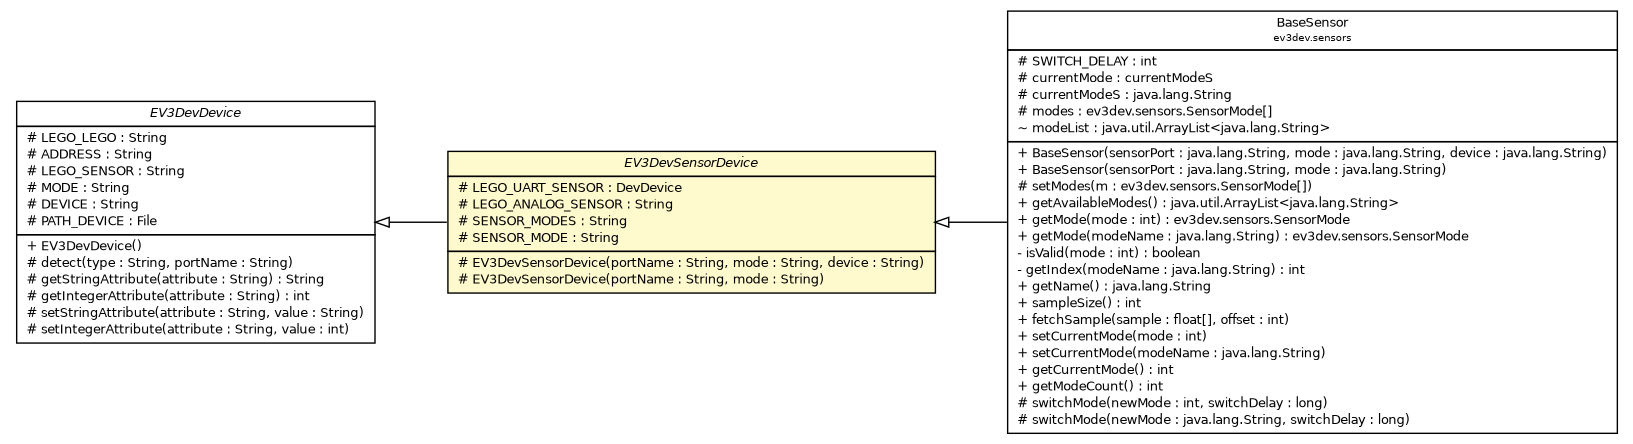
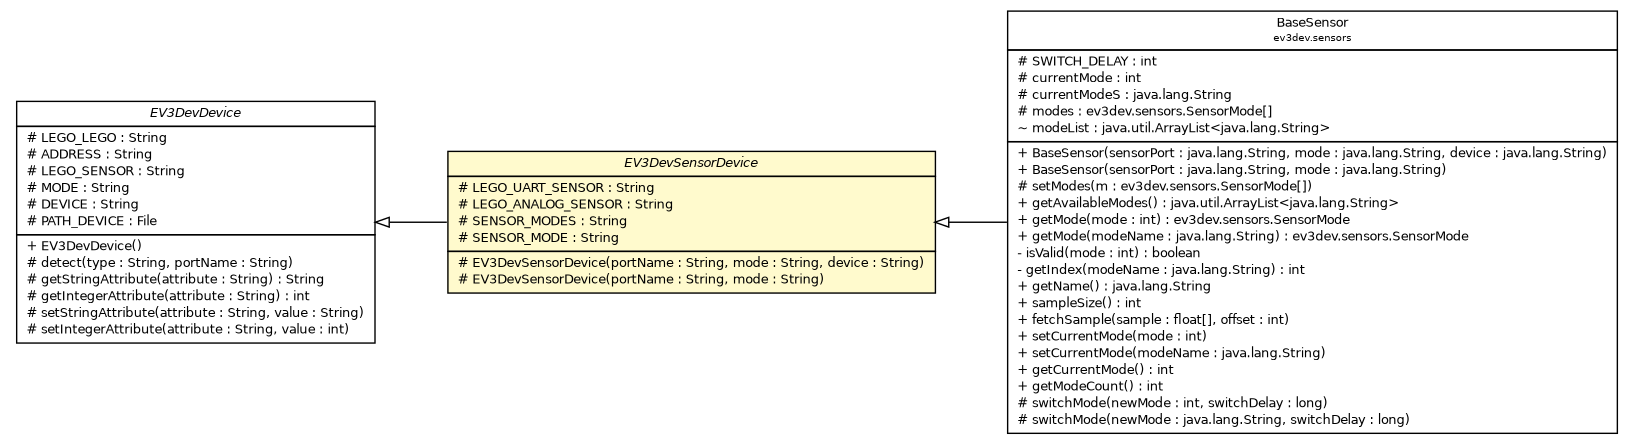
  digraph {
    fontname="DejaVu Sans"
    nodesep=0.25
    rankdir=LR
    ranksep=0.5
    node [fontcolor=black fontname="DejaVu Sans" fontsize=9.0 shape=plaintext]
    edge [arrowtail=empty dir=back fontname="DejaVu Sans" fontsize=10 headport=p labelfontname=Helvetica labelfontsize=10 tailport=p]
    n1 [label=<<table title="ev3dev.hardware.EV3DevDevice" border="0" cellborder="1" cellspacing="0" cellpadding="2" port="p" href="./EV3DevDevice.html"> 		<tr><td><table border="0" cellspacing="0" cellpadding="1"> <tr><td align="center" balign="center"><font face="Helvetica-Oblique"> EV3DevDevice </font></td></tr> 		</table></td></tr> 		<tr><td><table border="0" cellspacing="0" cellpadding="1"> <tr><td align="left" balign="left"> # LEGO_LEGO : String </td></tr> <tr><td align="left" balign="left"> # ADDRESS : String </td></tr> <tr><td align="left" balign="left"> # LEGO_SENSOR : String </td></tr> <tr><td align="left" balign="left"> # MODE : String </td></tr> <tr><td align="left" balign="left"> # DEVICE : String </td></tr> <tr><td align="left" balign="left"> # PATH_DEVICE : File </td></tr> 		</table></td></tr> 		<tr><td><table border="0" cellspacing="0" cellpadding="1"> <tr><td align="left" balign="left"> + EV3DevDevice() </td></tr> <tr><td align="left" balign="left"> # detect(type : String, portName : String) </td></tr> <tr><td align="left" balign="left"> # getStringAttribute(attribute : String) : String </td></tr> <tr><td align="left" balign="left"> # getIntegerAttribute(attribute : String) : int </td></tr> <tr><td align="left" balign="left"> # setStringAttribute(attribute : String, value : String) </td></tr> <tr><td align="left" balign="left"> # setIntegerAttribute(attribute : String, value : int) </td></tr> 		</table></td></tr> 		</table>>]
-   n2 [label=<<table title="ev3dev.hardware.EV3DevSensorDevice" border="0" cellborder="1" cellspacing="0" cellpadding="2" port="p" bgcolor="lemonChiffon" href="./EV3DevSensorDevice.html"> 		<tr><td><table border="0" cellspacing="0" cellpadding="1"> <tr><td align="center" balign="center"><font face="Helvetica-Oblique"> EV3DevSensorDevice </font></td></tr> 		</table></td></tr> 		<tr><td><table border="0" cellspacing="0" cellpadding="1"> <tr><td align="left" balign="left"> # LEGO_UART_SENSOR : DevDevice </td></tr> <tr><td align="left" balign="left"> # LEGO_ANALOG_SENSOR : String </td></tr> <tr><td align="left" balign="left"> # SENSOR_MODES : String </td></tr> <tr><td align="left" balign="left"> # SENSOR_MODE : String </td></tr> 		</table></td></tr> 		<tr><td><table border="0" cellspacing="0" cellpadding="1"> <tr><td align="left" balign="left"> # EV3DevSensorDevice(portName : String, mode : String, device : String) </td></tr> <tr><td align="left" balign="left"> # EV3DevSensorDevice(portName : String, mode : String) </td></tr> 		</table></td></tr> 		</table>>]
-   n3 [label=<<table title="ev3dev.sensors.BaseSensor" border="0" cellborder="1" cellspacing="0" cellpadding="2" port="p" href="../sensors/BaseSensor.html"> 		<tr><td><table border="0" cellspacing="0" cellpadding="1"> <tr><td align="center" balign="center"> BaseSensor </td></tr> <tr><td align="center" balign="center"><font point-size="7.0"> ev3dev.sensors </font></td></tr> 		</table></td></tr> 		<tr><td><table border="0" cellspacing="0" cellpadding="1"> <tr><td align="left" balign="left"> # SWITCH_DELAY : int </td></tr> <tr><td align="left" balign="left"> # currentMode : currentModeS </td></tr> <tr><td align="left" balign="left"> # currentModeS : java.lang.String </td></tr> <tr><td align="left" balign="left"> # modes : ev3dev.sensors.SensorMode[] </td></tr> <tr><td align="left" balign="left"> ~ modeList : java.util.ArrayList&lt;java.lang.String&gt; </td></tr> 		</table></td></tr> 		<tr><td><table border="0" cellspacing="0" cellpadding="1"> <tr><td align="left" balign="left"> + BaseSensor(sensorPort : java.lang.String, mode : java.lang.String, device : java.lang.String) </td></tr> <tr><td align="left" balign="left"> + BaseSensor(sensorPort : java.lang.String, mode : java.lang.String) </td></tr> <tr><td align="left" balign="left"> # setModes(m : ev3dev.sensors.SensorMode[]) </td></tr> <tr><td align="left" balign="left"> + getAvailableModes() : java.util.ArrayList&lt;java.lang.String&gt; </td></tr> <tr><td align="left" balign="left"> + getMode(mode : int) : ev3dev.sensors.SensorMode </td></tr> <tr><td align="left" balign="left"> + getMode(modeName : java.lang.String) : ev3dev.sensors.SensorMode </td></tr> <tr><td align="left" balign="left"> - isValid(mode : int) : boolean </td></tr> <tr><td align="left" balign="left"> - getIndex(modeName : java.lang.String) : int </td></tr> <tr><td align="left" balign="left"> + getName() : java.lang.String </td></tr> <tr><td align="left" balign="left"> + sampleSize() : int </td></tr> <tr><td align="left" balign="left"> + fetchSample(sample : float[], offset : int) </td></tr> <tr><td align="left" balign="left"> + setCurrentMode(mode : int) </td></tr> <tr><td align="left" balign="left"> + setCurrentMode(modeName : java.lang.String) </td></tr> <tr><td align="left" balign="left"> + getCurrentMode() : int </td></tr> <tr><td align="left" balign="left"> + getModeCount() : int </td></tr> <tr><td align="left" balign="left"> # switchMode(newMode : int, switchDelay : long) </td></tr> <tr><td align="left" balign="left"> # switchMode(newMode : java.lang.String, switchDelay : long) </td></tr> 		</table></td></tr> 		</table>>]
+   n2 [label=<<table title="ev3dev.hardware.EV3DevSensorDevice" border="0" cellborder="1" cellspacing="0" cellpadding="2" port="p" bgcolor="lemonChiffon" href="./EV3DevSensorDevice.html"> 		<tr><td><table border="0" cellspacing="0" cellpadding="1"> <tr><td align="center" balign="center"><font face="Helvetica-Oblique"> EV3DevSensorDevice </font></td></tr> 		</table></td></tr> 		<tr><td><table border="0" cellspacing="0" cellpadding="1"> <tr><td align="left" balign="left"> # LEGO_UART_SENSOR : String </td></tr> <tr><td align="left" balign="left"> # LEGO_ANALOG_SENSOR : String </td></tr> <tr><td align="left" balign="left"> # SENSOR_MODES : String </td></tr> <tr><td align="left" balign="left"> # SENSOR_MODE : String </td></tr> 		</table></td></tr> 		<tr><td><table border="0" cellspacing="0" cellpadding="1"> <tr><td align="left" balign="left"> # EV3DevSensorDevice(portName : String, mode : String, device : String) </td></tr> <tr><td align="left" balign="left"> # EV3DevSensorDevice(portName : String, mode : String) </td></tr> 		</table></td></tr> 		</table>>]
+   n3 [label=<<table title="ev3dev.sensors.BaseSensor" border="0" cellborder="1" cellspacing="0" cellpadding="2" port="p" href="../sensors/BaseSensor.html"> 		<tr><td><table border="0" cellspacing="0" cellpadding="1"> <tr><td align="center" balign="center"> BaseSensor </td></tr> <tr><td align="center" balign="center"><font point-size="7.0"> ev3dev.sensors </font></td></tr> 		</table></td></tr> 		<tr><td><table border="0" cellspacing="0" cellpadding="1"> <tr><td align="left" balign="left"> # SWITCH_DELAY : int </td></tr> <tr><td align="left" balign="left"> # currentMode : int </td></tr> <tr><td align="left" balign="left"> # currentModeS : java.lang.String </td></tr> <tr><td align="left" balign="left"> # modes : ev3dev.sensors.SensorMode[] </td></tr> <tr><td align="left" balign="left"> ~ modeList : java.util.ArrayList&lt;java.lang.String&gt; </td></tr> 		</table></td></tr> 		<tr><td><table border="0" cellspacing="0" cellpadding="1"> <tr><td align="left" balign="left"> + BaseSensor(sensorPort : java.lang.String, mode : java.lang.String, device : java.lang.String) </td></tr> <tr><td align="left" balign="left"> + BaseSensor(sensorPort : java.lang.String, mode : java.lang.String) </td></tr> <tr><td align="left" balign="left"> # setModes(m : ev3dev.sensors.SensorMode[]) </td></tr> <tr><td align="left" balign="left"> + getAvailableModes() : java.util.ArrayList&lt;java.lang.String&gt; </td></tr> <tr><td align="left" balign="left"> + getMode(mode : int) : ev3dev.sensors.SensorMode </td></tr> <tr><td align="left" balign="left"> + getMode(modeName : java.lang.String) : ev3dev.sensors.SensorMode </td></tr> <tr><td align="left" balign="left"> - isValid(mode : int) : boolean </td></tr> <tr><td align="left" balign="left"> - getIndex(modeName : java.lang.String) : int </td></tr> <tr><td align="left" balign="left"> + getName() : java.lang.String </td></tr> <tr><td align="left" balign="left"> + sampleSize() : int </td></tr> <tr><td align="left" balign="left"> + fetchSample(sample : float[], offset : int) </td></tr> <tr><td align="left" balign="left"> + setCurrentMode(mode : int) </td></tr> <tr><td align="left" balign="left"> + setCurrentMode(modeName : java.lang.String) </td></tr> <tr><td align="left" balign="left"> + getCurrentMode() : int </td></tr> <tr><td align="left" balign="left"> + getModeCount() : int </td></tr> <tr><td align="left" balign="left"> # switchMode(newMode : int, switchDelay : long) </td></tr> <tr><td align="left" balign="left"> # switchMode(newMode : java.lang.String, switchDelay : long) </td></tr> 		</table></td></tr> 		</table>>]
    n1 -> n2
    n2 -> n3
  }
